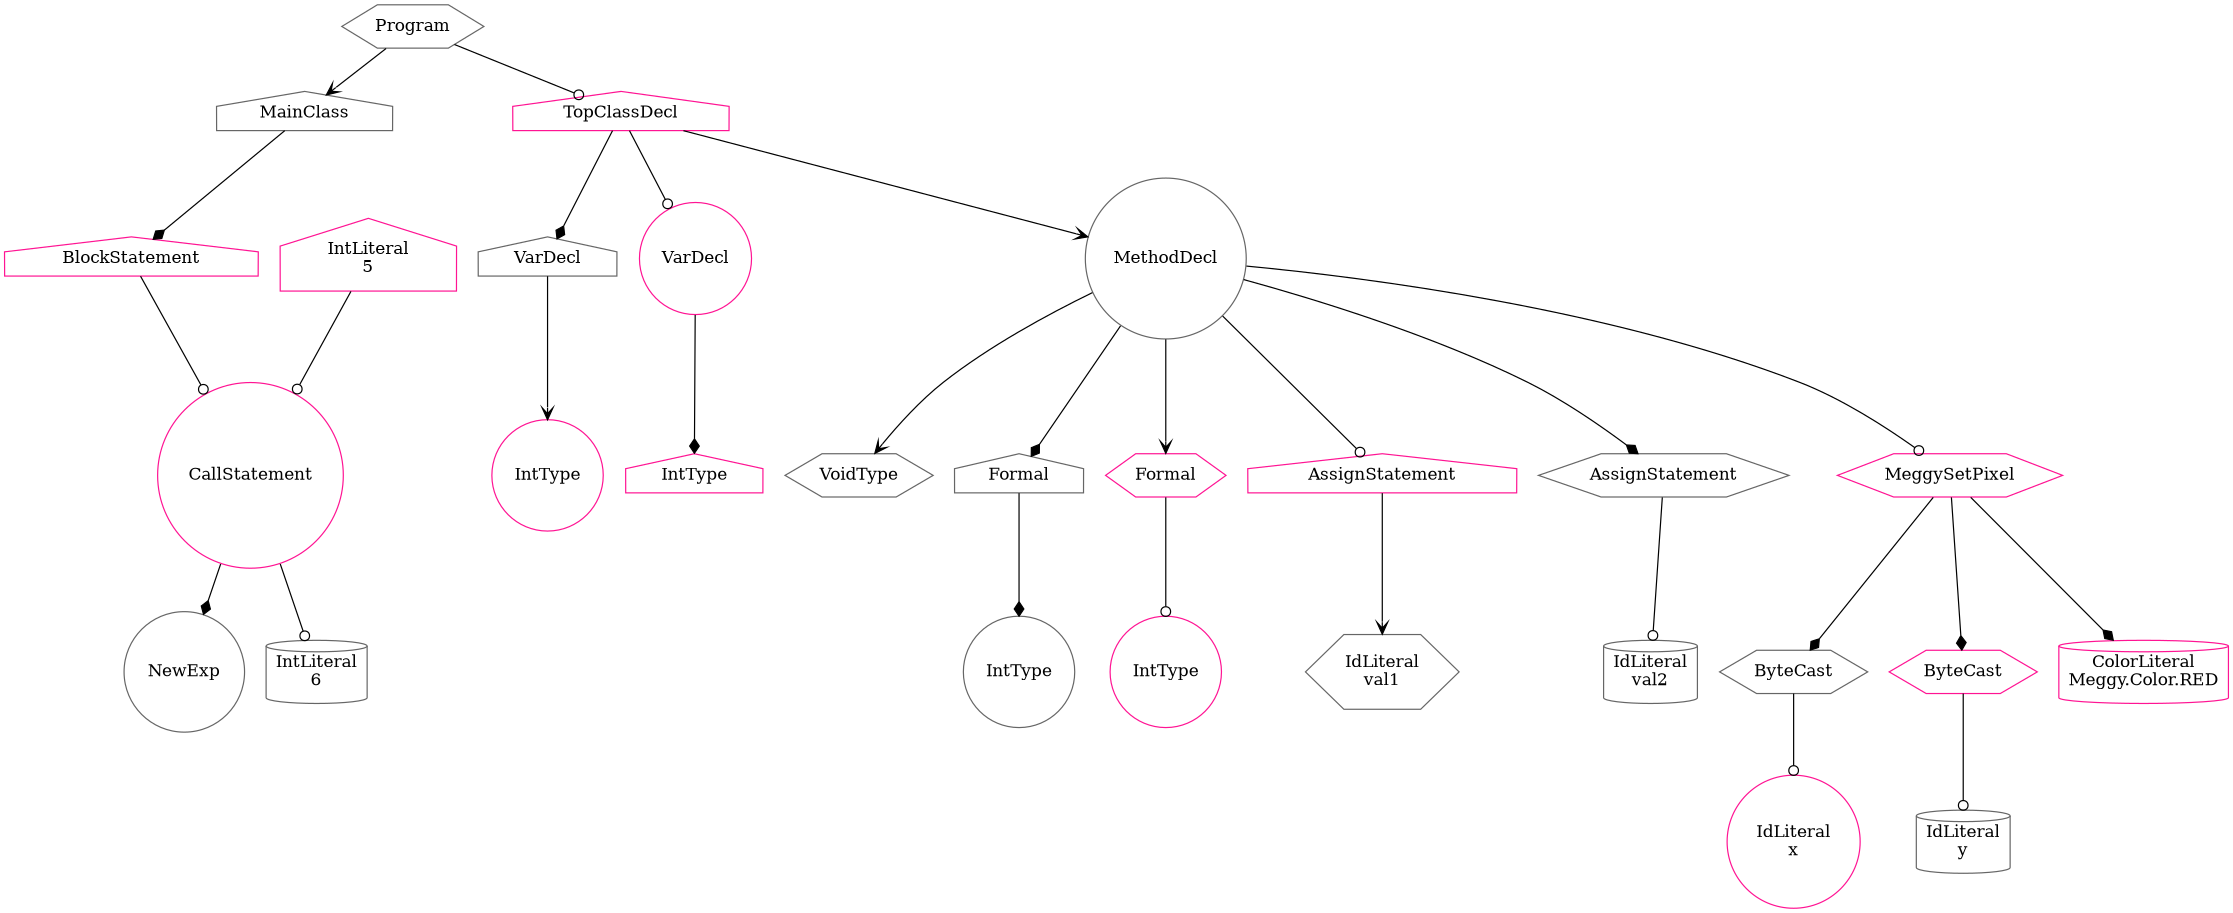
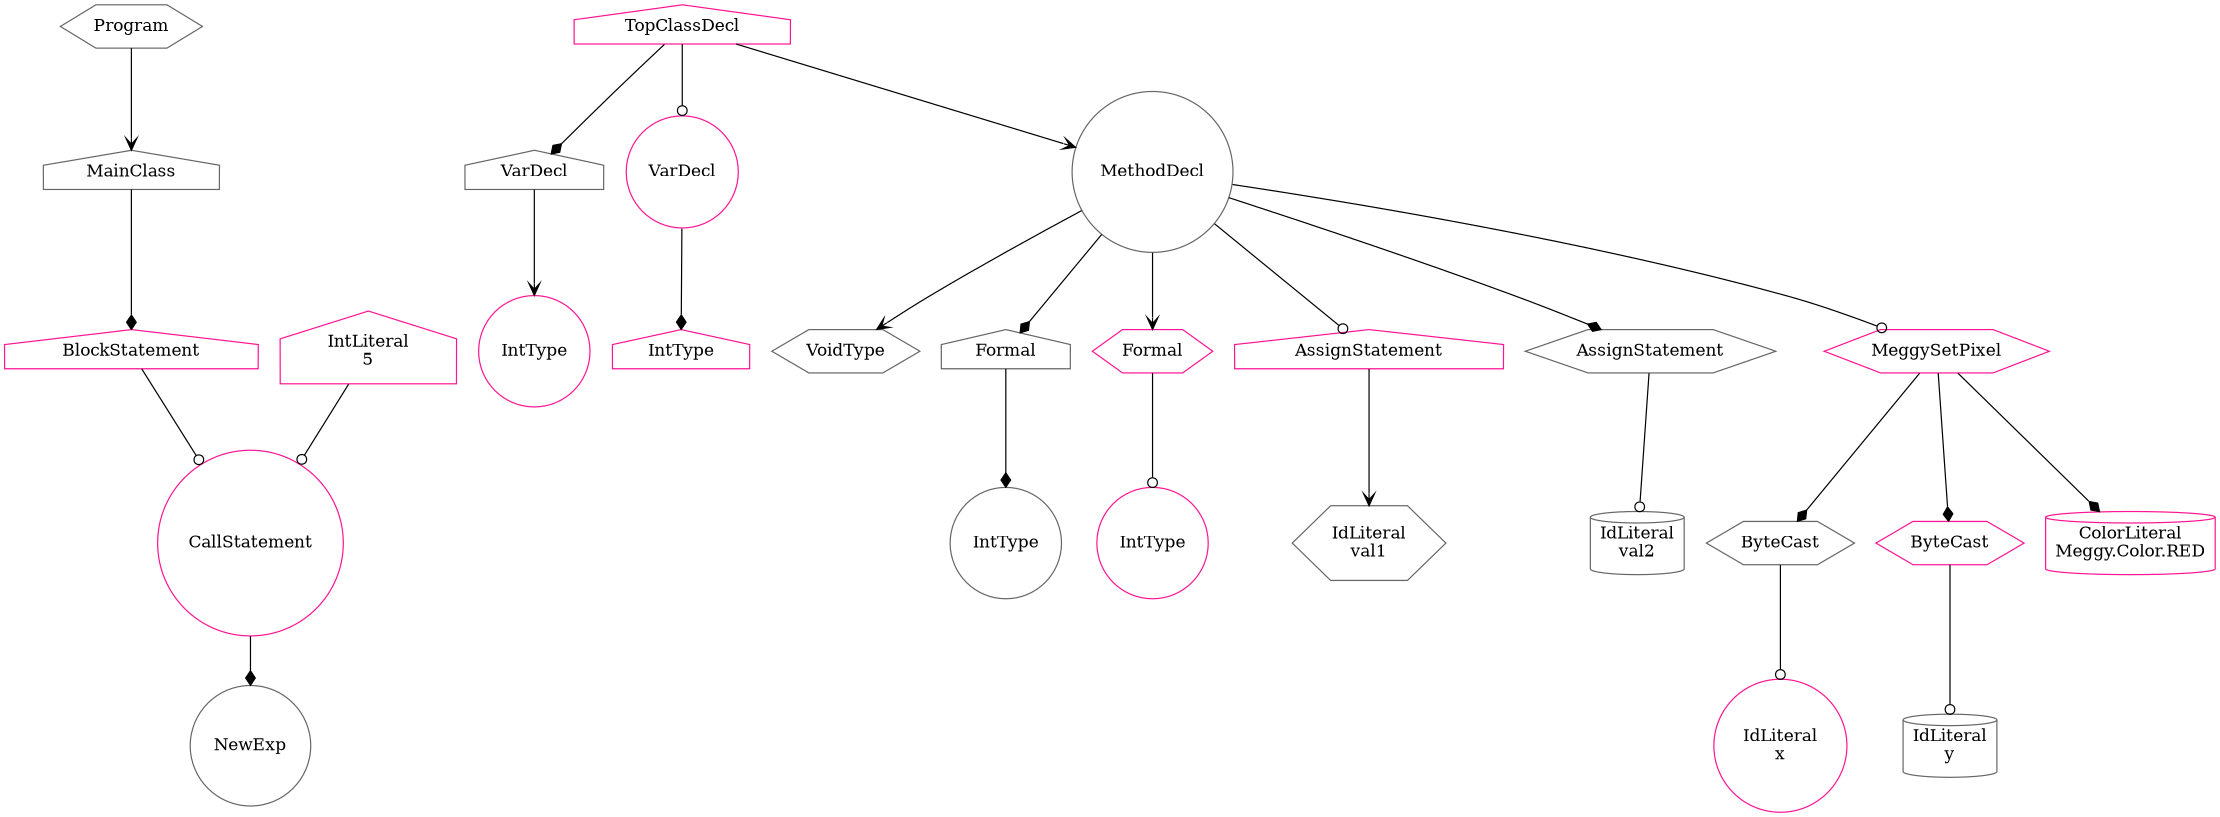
  digraph {
    node [color=gray40 shape=hexagon]
    edge [arrowhead=odot]
    n1 [label=Program]
    n2 [label=MainClass shape=house]
    n3 [color=deeppink label=TopClassDecl shape=house]
    n4 [color=deeppink label=BlockStatement shape=house]
    n5 [label=VarDecl shape=house]
    n6 [color=deeppink label=VarDecl shape=circle]
    n7 [label=MethodDecl shape=circle]
    n8 [color=deeppink label=CallStatement shape=circle]
    n9 [label=NewExp shape=circle]
-   n10 [label="IntLiteral\n6" shape=cylinder]
    n11 [color=deeppink label="IntLiteral\n5" shape=house]
    n12 [color=deeppink label=IntType shape=circle]
    n13 [color=deeppink label=IntType shape=house]
    n14 [label=VoidType]
    n15 [label=Formal shape=house]
    n16 [color=deeppink label=Formal]
    n17 [color=deeppink label=AssignStatement shape=house]
    n18 [label=AssignStatement]
    n19 [color=deeppink label=MeggySetPixel]
    n20 [label=IntType shape=circle]
    n21 [color=deeppink label=IntType shape=circle]
    n22 [label="IdLiteral\nval1"]
    n23 [label="IdLiteral\nval2" shape=cylinder]
    n24 [label=ByteCast]
    n25 [color=deeppink label=ByteCast]
    n26 [color=deeppink label="ColorLiteral\nMeggy.Color.RED" shape=cylinder]
    n27 [color=deeppink label="IdLiteral\nx" shape=circle]
    n28 [label="IdLiteral\ny" shape=cylinder]
    n1 -> n2 [arrowhead=vee]
-   n1 -> n3
    n2 -> n4 [arrowhead=diamond]
    n3 -> n5 [arrowhead=diamond]
    n3 -> n6
    n3 -> n7 [arrowhead=vee]
    n4 -> n8
    n5 -> n12 [arrowhead=vee]
    n6 -> n13 [arrowhead=diamond]
    n7 -> n14 [arrowhead=vee]
    n7 -> n15 [arrowhead=diamond]
    n7 -> n16 [arrowhead=vee]
    n7 -> n17
    n7 -> n18 [arrowhead=diamond]
    n7 -> n19
    n8 -> n9 [arrowhead=diamond]
-   n8 -> n10
    n11 -> n8
    n15 -> n20 [arrowhead=diamond]
    n16 -> n21
    n17 -> n22 [arrowhead=vee]
    n18 -> n23
    n19 -> n24 [arrowhead=diamond]
    n19 -> n25 [arrowhead=diamond]
    n19 -> n26 [arrowhead=diamond]
    n24 -> n27
    n25 -> n28
  }
